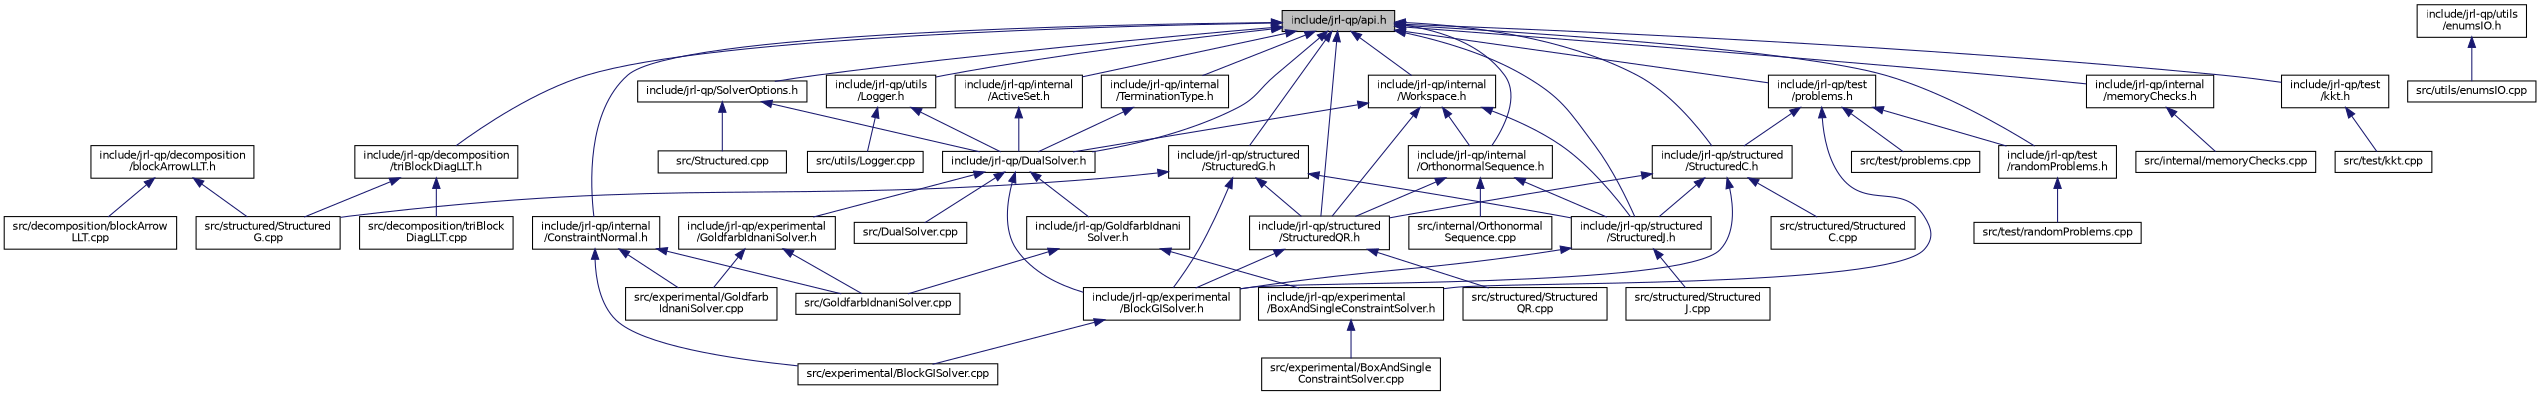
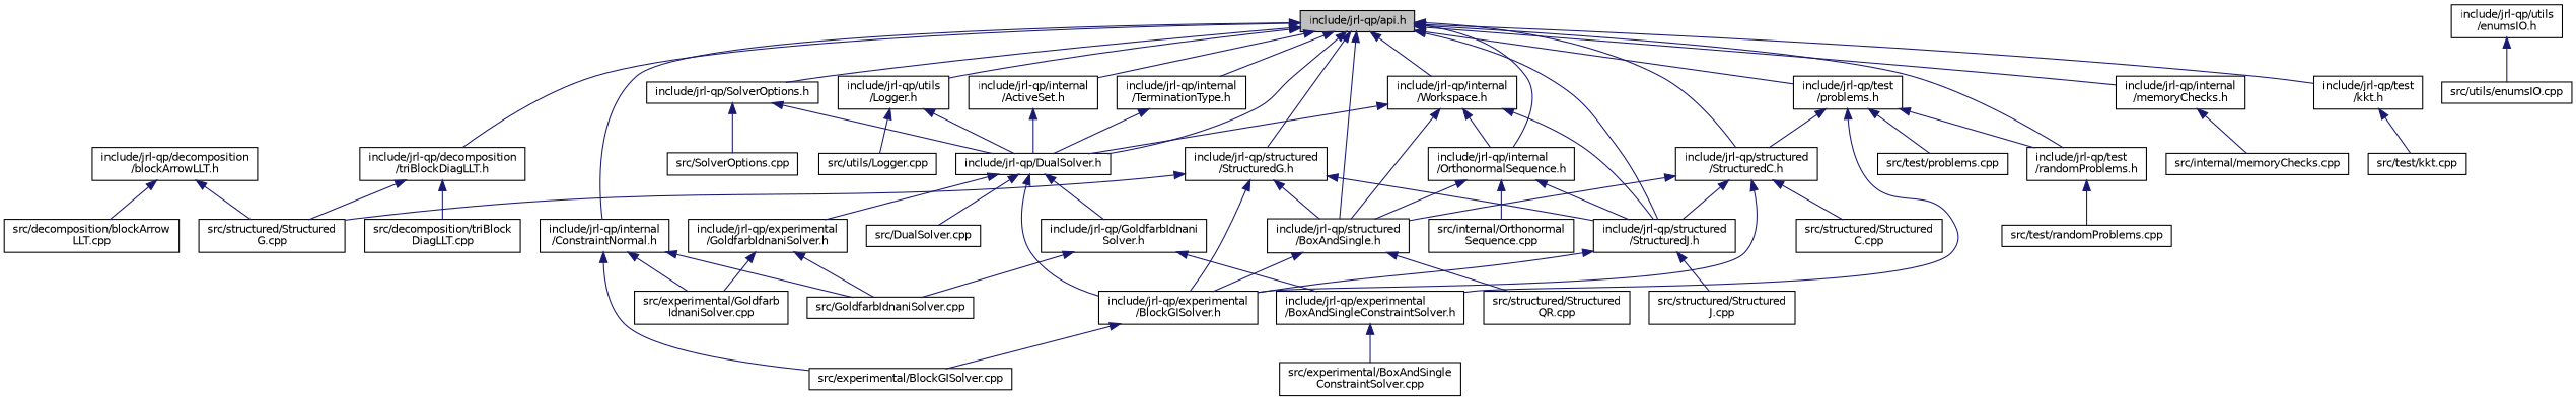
  digraph {
    node [color=black fillcolor=white fontname=Helvetica fontsize=10 shape=record style=filled]
    edge [color=midnightblue dir=back fontname=Helvetica fontsize=10 labelfontname=Helvetica labelfontsize=10 style=solid]
    n1 [fillcolor=grey75 fontcolor=black height=0.2 label="include/jrl-qp/api.h" width=0.4]
    n2 [height=0.2 label="include/jrl-qp/decomposition\l/triBlockDiagLLT.h" width=0.4]
    n3 [height=0.2 label="include/jrl-qp/DualSolver.h" width=0.4]
    n4 [height=0.2 label="include/jrl-qp/internal\l/ActiveSet.h" width=0.4]
    n5 [height=0.2 label="include/jrl-qp/internal\l/ConstraintNormal.h" width=0.4]
    n6 [height=0.2 label="include/jrl-qp/internal\l/memoryChecks.h" width=0.4]
    n7 [height=0.2 label="include/jrl-qp/internal\l/OrthonormalSequence.h" width=0.4]
    n8 [height=0.2 label="include/jrl-qp/structured\l/StructuredJ.h" width=0.4]
-   n9 [height=0.2 label="include/jrl-qp/structured\l/StructuredQR.h" width=0.4]
+   n9 [height=0.2 label="include/jrl-qp/structured\l/BoxAndSingle.h" width=0.4]
    n10 [height=0.2 label="include/jrl-qp/internal\l/TerminationType.h" width=0.4]
    n11 [height=0.2 label="include/jrl-qp/internal\l/Workspace.h" width=0.4]
    n12 [height=0.2 label="include/jrl-qp/SolverOptions.h" width=0.4]
    n13 [height=0.2 label="include/jrl-qp/structured\l/StructuredC.h" width=0.4]
    n14 [height=0.2 label="include/jrl-qp/structured\l/StructuredG.h" width=0.4]
    n15 [height=0.2 label="include/jrl-qp/test\l/kkt.h" width=0.4]
    n16 [height=0.2 label="include/jrl-qp/test\l/problems.h" width=0.4]
    n17 [height=0.2 label="include/jrl-qp/test\l/randomProblems.h" width=0.4]
    n18 [height=0.2 label="include/jrl-qp/utils\l/Logger.h" width=0.4]
    n19 [height=0.2 label="include/jrl-qp/decomposition\l/blockArrowLLT.h" width=0.4]
    n20 [height=0.2 label="src/decomposition/blockArrow\lLLT.cpp" width=0.4]
    n21 [height=0.2 label="src/structured/Structured\lG.cpp" width=0.4]
    n22 [height=0.2 label="src/decomposition/triBlock\lDiagLLT.cpp" width=0.4]
    n23 [height=0.2 label="include/jrl-qp/experimental\l/BlockGISolver.h" width=0.4]
    n24 [height=0.2 label="include/jrl-qp/experimental\l/GoldfarbIdnaniSolver.h" width=0.4]
    n25 [height=0.2 label="include/jrl-qp/GoldfarbIdnani\lSolver.h" width=0.4]
    n26 [height=0.2 label="src/DualSolver.cpp" width=0.4]
    n27 [height=0.2 label="src/experimental/BlockGISolver.cpp" width=0.4]
    n28 [height=0.2 label="src/experimental/Goldfarb\lIdnaniSolver.cpp" width=0.4]
    n29 [height=0.2 label="src/GoldfarbIdnaniSolver.cpp" width=0.4]
    n30 [height=0.2 label="src/internal/memoryChecks.cpp" width=0.4]
    n31 [height=0.2 label="src/internal/Orthonormal\lSequence.cpp" width=0.4]
    n32 [height=0.2 label="src/structured/Structured\lJ.cpp" width=0.4]
    n33 [height=0.2 label="src/structured/Structured\lQR.cpp" width=0.4]
-   n34 [height=0.2 label="src/Structured.cpp" width=0.4]
+   n34 [height=0.2 label="src/SolverOptions.cpp" width=0.4]
    n35 [height=0.2 label="src/structured/Structured\lC.cpp" width=0.4]
    n36 [height=0.2 label="src/test/kkt.cpp" width=0.4]
    n37 [height=0.2 label="include/jrl-qp/experimental\l/BoxAndSingleConstraintSolver.h" width=0.4]
    n38 [height=0.2 label="src/test/problems.cpp" width=0.4]
    n39 [height=0.2 label="src/test/randomProblems.cpp" width=0.4]
    n40 [height=0.2 label="include/jrl-qp/utils\l/enumsIO.h" width=0.4]
    n41 [height=0.2 label="src/utils/enumsIO.cpp" width=0.4]
    n42 [height=0.2 label="src/utils/Logger.cpp" width=0.4]
    n43 [height=0.2 label="src/experimental/BoxAndSingle\lConstraintSolver.cpp" width=0.4]
    n1 -> n2
    n1 -> n3
    n1 -> n4
    n1 -> n5
    n1 -> n6
    n1 -> n7
    n1 -> n8
    n1 -> n9
    n1 -> n10
    n1 -> n11
    n1 -> n12
    n1 -> n13
    n1 -> n14
    n1 -> n15
    n1 -> n16
    n1 -> n17
    n1 -> n18
    n2 -> n21
    n2 -> n22
    n3 -> n23
    n3 -> n24
    n3 -> n25
    n3 -> n26
    n4 -> n3
    n5 -> n27
    n5 -> n28
    n5 -> n29
    n6 -> n30
    n7 -> n8
    n7 -> n9
    n7 -> n31
    n8 -> n23
    n8 -> n32
    n9 -> n23
    n9 -> n33
    n10 -> n3
    n11 -> n3
    n11 -> n7
    n11 -> n8
    n11 -> n9
    n12 -> n3
    n12 -> n34
    n13 -> n8
    n13 -> n9
    n13 -> n23
    n13 -> n35
    n14 -> n8
    n14 -> n9
    n14 -> n21
    n14 -> n23
    n15 -> n36
    n16 -> n13
    n16 -> n17
    n16 -> n37
    n16 -> n38
    n17 -> n39
    n18 -> n3
    n18 -> n42
    n19 -> n20
    n19 -> n21
    n23 -> n27
    n24 -> n28
    n24 -> n29
    n25 -> n29
    n25 -> n37
    n37 -> n43
    n40 -> n41
  }
